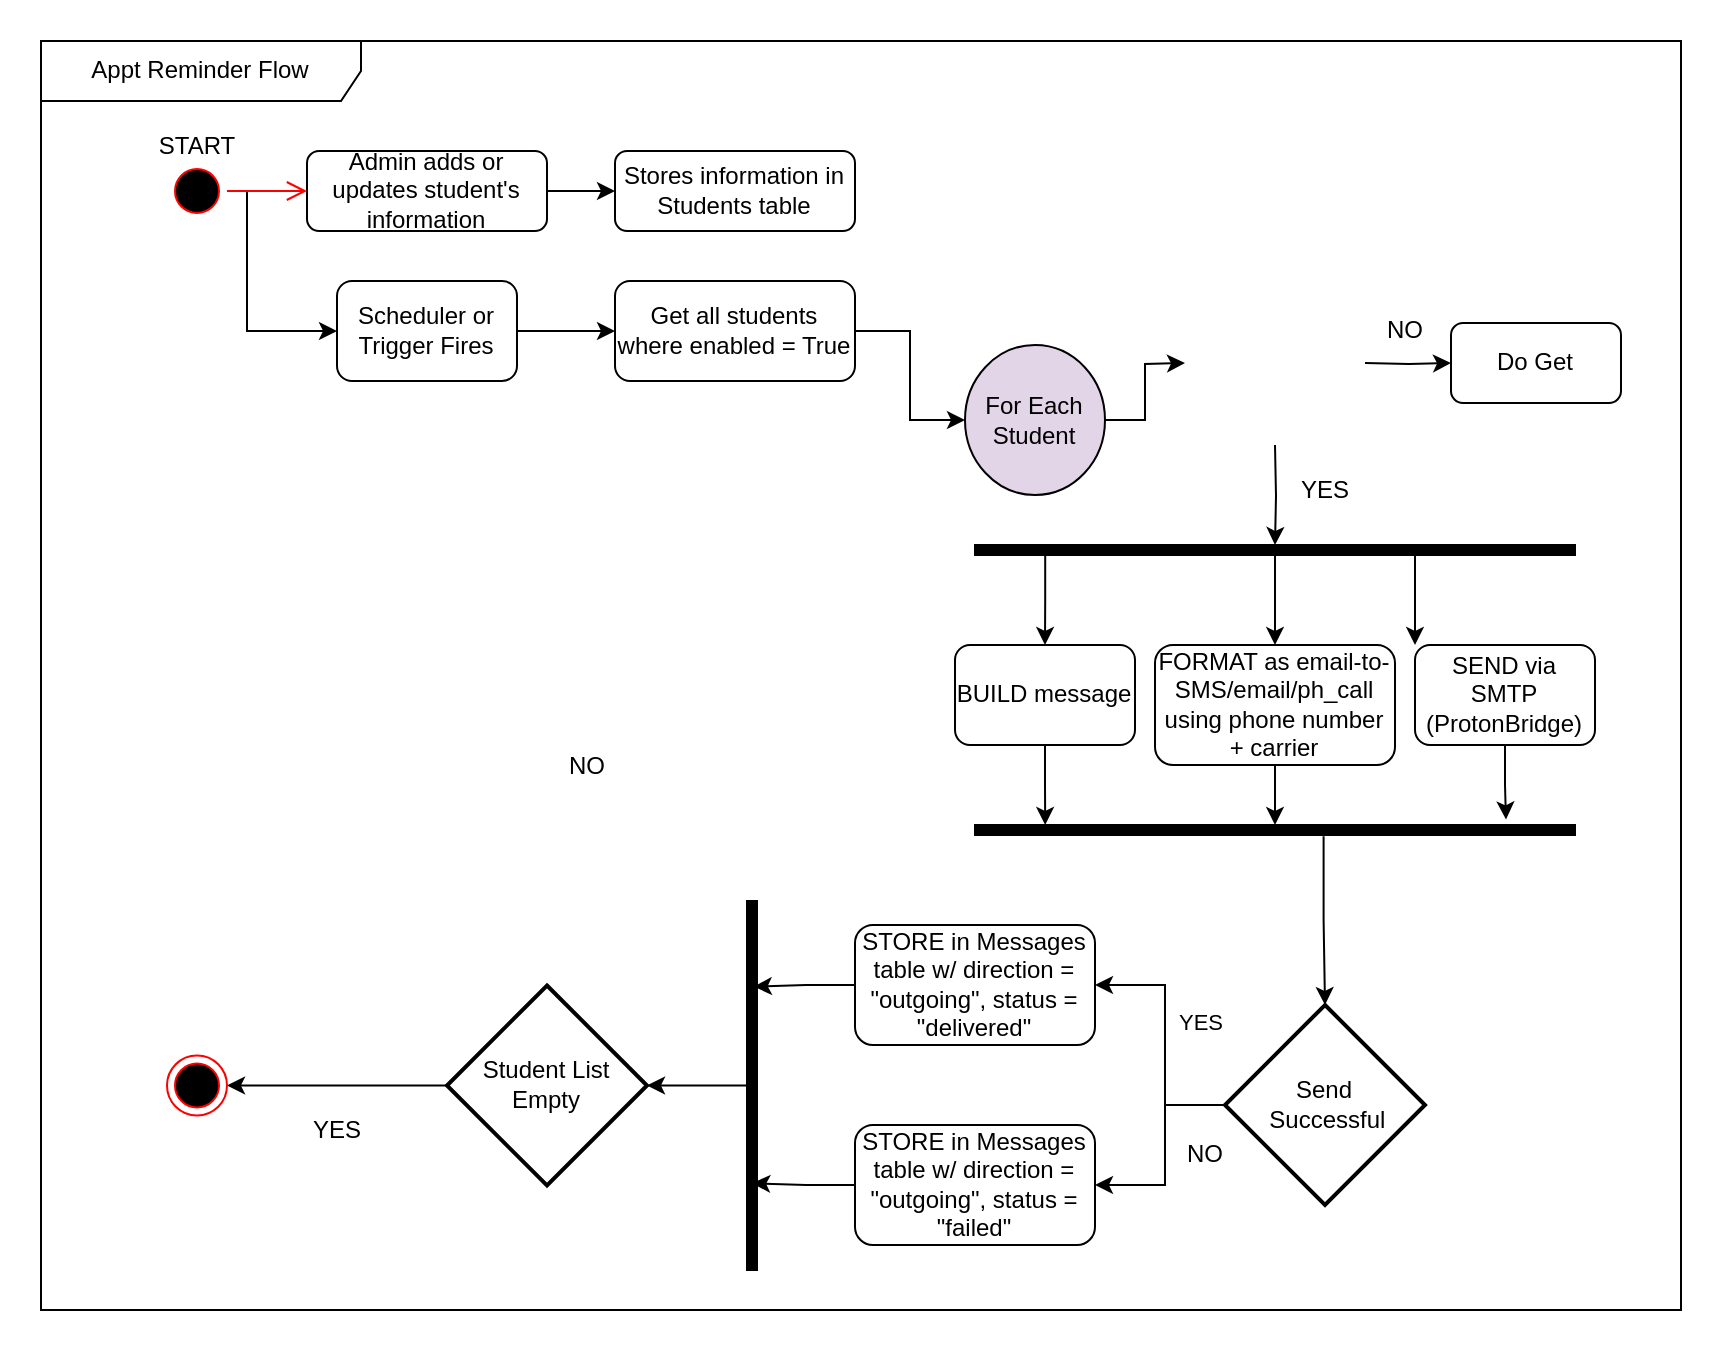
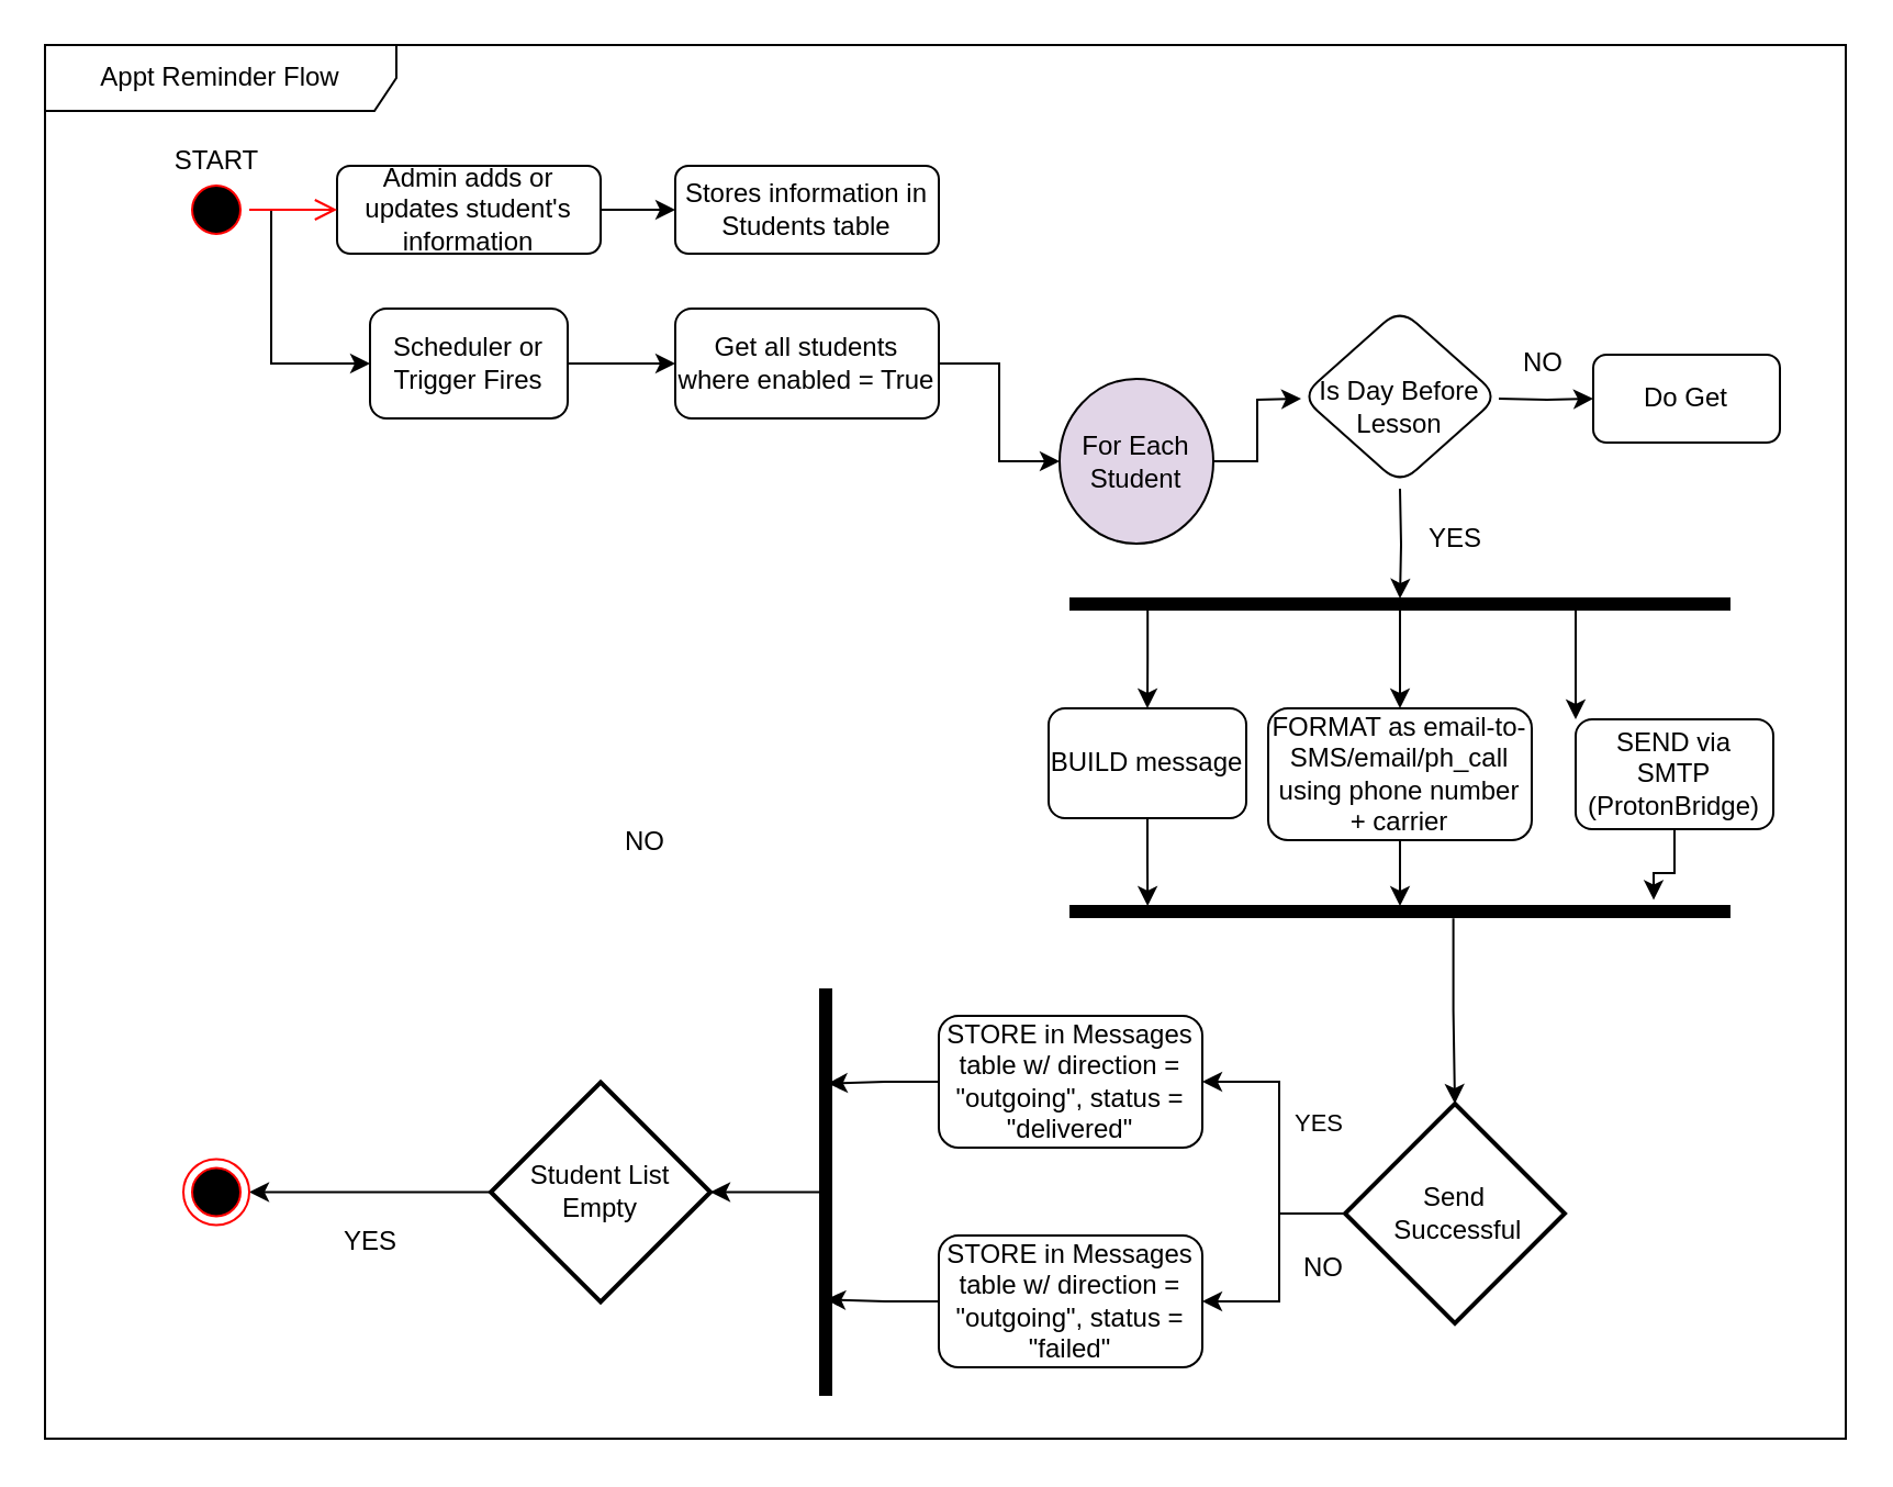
  <mxCell id="0" />
  <mxCell id="1" parent="0" />
  <mxCell id="2" value="" style="edgeStyle=orthogonalEdgeStyle;rounded=0;orthogonalLoop=1;jettySize=auto;html=1;" edge="1" parent="1" source="3" target="7"><mxGeometry relative="1" as="geometry" /></mxCell>
  <mxCell id="3" value="Admin adds or updates student's information" style="rounded=1;whiteSpace=wrap;html=1;fontSize=12;glass=0;strokeWidth=1;shadow=0;" parent="1" vertex="1"><mxGeometry x="153" y="75" width="120" height="40" as="geometry" /></mxCell>
  <mxCell id="4" style="edgeStyle=orthogonalEdgeStyle;rounded=0;orthogonalLoop=1;jettySize=auto;html=1;entryX=0;entryY=0.5;entryDx=0;entryDy=0;" edge="1" parent="1" source="5" target="10"><mxGeometry relative="1" as="geometry"><Array as="points"><mxPoint x="123" y="95" /><mxPoint x="123" y="165" /></Array></mxGeometry></mxCell>
  <mxCell id="5" value="" style="ellipse;html=1;shape=startState;fillColor=#000000;strokeColor=#ff0000;" vertex="1" parent="1"><mxGeometry x="83" y="80" width="30" height="30" as="geometry" /></mxCell>
  <mxCell id="6" value="" style="edgeStyle=orthogonalEdgeStyle;html=1;verticalAlign=bottom;endArrow=open;endSize=8;strokeColor=#ff0000;rounded=0;entryX=0;entryY=0.5;entryDx=0;entryDy=0;" edge="1" source="5" parent="1" target="3"><mxGeometry relative="1" as="geometry"><mxPoint x="153" y="100" as="targetPoint" /></mxGeometry></mxCell>
  <mxCell id="7" value="Stores information in Students table" style="rounded=1;whiteSpace=wrap;html=1;fontSize=12;glass=0;strokeWidth=1;shadow=0;" vertex="1" parent="1"><mxGeometry x="307" y="75" width="120" height="40" as="geometry" /></mxCell>
  <mxCell id="8" value="START" style="text;html=1;align=center;verticalAlign=middle;resizable=0;points=[];autosize=1;strokeColor=none;fillColor=none;" vertex="1" parent="1"><mxGeometry x="68" y="58" width="60" height="30" as="geometry" /></mxCell>
  <mxCell id="9" value="" style="edgeStyle=orthogonalEdgeStyle;rounded=0;orthogonalLoop=1;jettySize=auto;html=1;" edge="1" parent="1" source="10" target="11"><mxGeometry relative="1" as="geometry" /></mxCell>
  <mxCell id="10" value="Scheduler or Trigger Fires" style="rounded=1;whiteSpace=wrap;html=1;fontSize=12;glass=0;strokeWidth=1;shadow=0;" vertex="1" parent="1"><mxGeometry x="168" y="140" width="90" height="50" as="geometry" /></mxCell>
  <mxCell id="11" value="Get all students where enabled = True" style="rounded=1;whiteSpace=wrap;html=1;fontSize=12;glass=0;strokeWidth=1;shadow=0;" vertex="1" parent="1"><mxGeometry x="307" y="140" width="120" height="50" as="geometry" /></mxCell>
  <mxCell id="12" value="Appt Reminder Flow" style="shape=umlFrame;whiteSpace=wrap;html=1;pointerEvents=0;recursiveResize=0;container=1;collapsible=0;width=160;verticalAlign=middle;" vertex="1" parent="1"><mxGeometry x="20" y="20" width="820" height="634.5" as="geometry" /></mxCell>
+ <mxCell id="13" value="Is Day Before Lesson" style="rhombus;whiteSpace=wrap;html=1;rounded=1;glass=0;strokeWidth=1;shadow=0;verticalAlign=middle;spacingBottom=-10;" vertex="1" parent="12"><mxGeometry x="572" y="120" width="90" height="80" as="geometry" /></mxCell>
  <mxCell id="14" value="" style="edgeStyle=orthogonalEdgeStyle;rounded=0;orthogonalLoop=1;jettySize=auto;html=1;" edge="1" parent="12" source="15"><mxGeometry relative="1" as="geometry"><mxPoint x="572" y="161" as="targetPoint" /></mxGeometry></mxCell>
  <mxCell id="15" value="For Each Student" style="ellipse;whiteSpace=wrap;html=1;rounded=1;glass=0;strokeWidth=1;shadow=0;fillColor=#e1d5e7;" vertex="1" parent="12"><mxGeometry x="462" y="152" width="70" height="75" as="geometry" /></mxCell>
  <mxCell id="16" value="BUILD message" style="rounded=1;whiteSpace=wrap;html=1;fontSize=12;glass=0;strokeWidth=1;shadow=0;" vertex="1" parent="12"><mxGeometry x="457" y="302" width="90" height="50" as="geometry" /></mxCell>
  <mxCell id="17" value="" style="edgeStyle=orthogonalEdgeStyle;rounded=0;orthogonalLoop=1;jettySize=auto;html=1;" edge="1" parent="12" source="32" target="18"><mxGeometry relative="1" as="geometry" /></mxCell>
  <mxCell id="18" value="FORMAT as email-to-SMS/email/ph_call using phone number + carrier" style="rounded=1;whiteSpace=wrap;html=1;fontSize=12;glass=0;strokeWidth=1;shadow=0;" vertex="1" parent="12"><mxGeometry x="557" y="302" width="120" height="60" as="geometry" /></mxCell>
  <mxCell id="19" value="" style="edgeStyle=orthogonalEdgeStyle;rounded=0;orthogonalLoop=1;jettySize=auto;html=1;" edge="1" parent="12" source="32" target="20"><mxGeometry relative="1" as="geometry"><Array as="points"><mxPoint x="705" y="255" /><mxPoint x="705" y="255" /></Array></mxGeometry></mxCell>
- <mxCell id="20" value="SEND via SMTP (ProtonBridge)" style="rounded=1;whiteSpace=wrap;html=1;fontSize=12;glass=0;strokeWidth=1;shadow=0;" vertex="1" parent="12"><mxGeometry x="687" y="302" width="90" height="50" as="geometry" /></mxCell>
+ <mxCell id="20" value="SEND via SMTP (ProtonBridge)" style="rounded=1;whiteSpace=wrap;html=1;fontSize=12;glass=0;strokeWidth=1;shadow=0;" vertex="1" parent="12"><mxGeometry x="697" y="307" width="90" height="50" as="geometry" /></mxCell>
  <mxCell id="21" value="" style="edgeStyle=orthogonalEdgeStyle;rounded=0;orthogonalLoop=1;jettySize=auto;html=1;entryX=1;entryY=0.5;entryDx=0;entryDy=0;" edge="1" parent="12" source="23" target="24"><mxGeometry relative="1" as="geometry"><mxPoint x="537" y="482" as="targetPoint" /><Array as="points"><mxPoint x="562" y="532" /><mxPoint x="562" y="472" /></Array></mxGeometry></mxCell>
  <mxCell id="22" value="YES" style="edgeLabel;html=1;align=center;verticalAlign=middle;resizable=0;points=[];" vertex="1" connectable="0" parent="21"><mxGeometry x="0.152" y="-4" relative="1" as="geometry"><mxPoint x="13" as="offset" /></mxGeometry></mxCell>
  <mxCell id="23" value="Send&lt;div&gt;&amp;nbsp;Successful&lt;/div&gt;" style="strokeWidth=2;html=1;shape=mxgraph.flowchart.decision;whiteSpace=wrap;" vertex="1" parent="12"><mxGeometry x="592" y="482" width="100" height="100" as="geometry" /></mxCell>
  <mxCell id="24" value="STORE in Messages table w/ direction = &quot;outgoing&quot;, status = &quot;delivered&quot;" style="rounded=1;whiteSpace=wrap;html=1;fontSize=12;glass=0;strokeWidth=1;shadow=0;" vertex="1" parent="12"><mxGeometry x="407" y="442" width="120" height="60" as="geometry" /></mxCell>
  <mxCell id="25" value="STORE in Messages table w/ direction = &quot;outgoing&quot;, status = &quot;failed&quot;" style="rounded=1;whiteSpace=wrap;html=1;fontSize=12;glass=0;strokeWidth=1;shadow=0;" vertex="1" parent="12"><mxGeometry x="407" y="542" width="120" height="60" as="geometry" /></mxCell>
  <mxCell id="26" style="edgeStyle=orthogonalEdgeStyle;rounded=0;orthogonalLoop=1;jettySize=auto;html=1;entryX=1;entryY=0.5;entryDx=0;entryDy=0;" edge="1" parent="12" target="25"><mxGeometry relative="1" as="geometry"><mxPoint x="592" y="532" as="sourcePoint" /><mxPoint x="504.5" y="582" as="targetPoint" /><Array as="points"><mxPoint x="562" y="532" /><mxPoint x="562" y="572" /></Array></mxGeometry></mxCell>
  <mxCell id="27" value="NO" style="text;html=1;align=center;verticalAlign=middle;resizable=0;points=[];autosize=1;strokeColor=none;fillColor=none;" vertex="1" parent="12"><mxGeometry x="562" y="542" width="40" height="30" as="geometry" /></mxCell>
  <mxCell id="28" value="" style="edgeStyle=orthogonalEdgeStyle;rounded=0;orthogonalLoop=1;jettySize=auto;html=1;" edge="1" parent="12" target="29"><mxGeometry relative="1" as="geometry"><mxPoint x="662" y="161" as="sourcePoint" /></mxGeometry></mxCell>
  <mxCell id="29" value="Do Get" style="whiteSpace=wrap;html=1;rounded=1;glass=0;strokeWidth=1;shadow=0;" vertex="1" parent="12"><mxGeometry x="705" y="141" width="85" height="40" as="geometry" /></mxCell>
  <mxCell id="30" value="NO" style="text;html=1;align=center;verticalAlign=middle;resizable=0;points=[];autosize=1;strokeColor=none;fillColor=none;" vertex="1" parent="12"><mxGeometry x="662" y="130" width="40" height="30" as="geometry" /></mxCell>
  <mxCell id="31" style="edgeStyle=orthogonalEdgeStyle;rounded=0;orthogonalLoop=1;jettySize=auto;html=1;" edge="1" parent="12" target="32"><mxGeometry relative="1" as="geometry"><mxPoint x="617" y="202" as="sourcePoint" /></mxGeometry></mxCell>
  <mxCell id="32" value="" style="html=1;points=[];perimeter=orthogonalPerimeter;fillColor=strokeColor;direction=south;" vertex="1" parent="12"><mxGeometry x="467" y="252" width="300" height="5" as="geometry" /></mxCell>
  <mxCell id="33" style="edgeStyle=orthogonalEdgeStyle;rounded=0;orthogonalLoop=1;jettySize=auto;html=1;exitX=0.88;exitY=0.883;exitDx=0;exitDy=0;exitPerimeter=0;" edge="1" parent="12" source="32" target="16"><mxGeometry relative="1" as="geometry" /></mxCell>
  <mxCell id="34" value="" style="edgeStyle=orthogonalEdgeStyle;rounded=0;orthogonalLoop=1;jettySize=auto;html=1;exitX=1.12;exitY=0.419;exitDx=0;exitDy=0;exitPerimeter=0;" edge="1" parent="12" source="35" target="23"><mxGeometry relative="1" as="geometry" /></mxCell>
  <mxCell id="35" value="" style="html=1;points=[];perimeter=orthogonalPerimeter;fillColor=strokeColor;direction=south;" vertex="1" parent="12"><mxGeometry x="467" y="392" width="300" height="5" as="geometry" /></mxCell>
  <mxCell id="36" style="edgeStyle=orthogonalEdgeStyle;rounded=0;orthogonalLoop=1;jettySize=auto;html=1;entryX=-0.56;entryY=0.115;entryDx=0;entryDy=0;entryPerimeter=0;" edge="1" parent="12" source="20" target="35"><mxGeometry relative="1" as="geometry" /></mxCell>
  <mxCell id="37" style="edgeStyle=orthogonalEdgeStyle;rounded=0;orthogonalLoop=1;jettySize=auto;html=1;entryX=0;entryY=0.5;entryDx=0;entryDy=0;entryPerimeter=0;" edge="1" parent="12" source="18" target="35"><mxGeometry relative="1" as="geometry" /></mxCell>
  <mxCell id="38" style="edgeStyle=orthogonalEdgeStyle;rounded=0;orthogonalLoop=1;jettySize=auto;html=1;exitX=0.5;exitY=1;exitDx=0;exitDy=0;entryX=0;entryY=0.883;entryDx=0;entryDy=0;entryPerimeter=0;" edge="1" parent="12" source="16" target="35"><mxGeometry relative="1" as="geometry" /></mxCell>
  <mxCell id="39" value="YES" style="text;html=1;align=center;verticalAlign=middle;resizable=0;points=[];autosize=1;strokeColor=none;fillColor=none;" vertex="1" parent="12"><mxGeometry x="617" y="210" width="50" height="30" as="geometry" /></mxCell>
  <mxCell id="40" value="" style="html=1;points=[];perimeter=orthogonalPerimeter;fillColor=strokeColor;direction=west;" vertex="1" parent="12"><mxGeometry x="353" y="430" width="5" height="184.5" as="geometry" /></mxCell>
  <mxCell id="41" style="edgeStyle=orthogonalEdgeStyle;rounded=0;orthogonalLoop=1;jettySize=auto;html=1;exitX=0;exitY=0.5;exitDx=0;exitDy=0;entryX=0.48;entryY=0.235;entryDx=0;entryDy=0;entryPerimeter=0;" edge="1" parent="12" source="25" target="40"><mxGeometry relative="1" as="geometry" /></mxCell>
  <mxCell id="42" style="edgeStyle=orthogonalEdgeStyle;rounded=0;orthogonalLoop=1;jettySize=auto;html=1;entryX=1;entryY=0.5;entryDx=0;entryDy=0;" edge="1" parent="12" source="43" target="44"><mxGeometry relative="1" as="geometry" /></mxCell>
  <mxCell id="43" value="Student List Empty" style="strokeWidth=2;html=1;shape=mxgraph.flowchart.decision;whiteSpace=wrap;" vertex="1" parent="12"><mxGeometry x="203" y="472.25" width="100" height="100" as="geometry" /></mxCell>
  <mxCell id="44" value="" style="ellipse;html=1;shape=endState;fillColor=#000000;strokeColor=#ff0000;" vertex="1" parent="12"><mxGeometry x="63" y="507.25" width="30" height="30" as="geometry" /></mxCell>
  <mxCell id="45" style="edgeStyle=orthogonalEdgeStyle;rounded=0;orthogonalLoop=1;jettySize=auto;html=1;entryX=1;entryY=0.5;entryDx=0;entryDy=0;entryPerimeter=0;" edge="1" parent="12" source="40" target="43"><mxGeometry relative="1" as="geometry" /></mxCell>
  <mxCell id="46" value="YES" style="text;html=1;align=center;verticalAlign=middle;resizable=0;points=[];autosize=1;strokeColor=none;fillColor=none;" vertex="1" parent="12"><mxGeometry x="123" y="530" width="50" height="30" as="geometry" /></mxCell>
  <mxCell id="47" style="edgeStyle=orthogonalEdgeStyle;rounded=0;orthogonalLoop=1;jettySize=auto;html=1;exitX=0;exitY=0.5;exitDx=0;exitDy=0;entryX=0.32;entryY=0.768;entryDx=0;entryDy=0;entryPerimeter=0;" edge="1" parent="12" source="24" target="40"><mxGeometry relative="1" as="geometry" /></mxCell>
  <mxCell id="48" value="" style="edgeStyle=orthogonalEdgeStyle;rounded=0;orthogonalLoop=1;jettySize=auto;html=1;exitX=1;exitY=0.5;exitDx=0;exitDy=0;" edge="1" parent="1" source="11" target="15"><mxGeometry relative="1" as="geometry"><mxPoint x="439" y="247" as="sourcePoint" /></mxGeometry></mxCell>
  <mxCell id="49" value="NO" style="text;html=1;align=center;verticalAlign=middle;resizable=0;points=[];autosize=1;strokeColor=none;fillColor=none;" vertex="1" parent="1"><mxGeometry x="273" y="368" width="40" height="30" as="geometry" /></mxCell>
